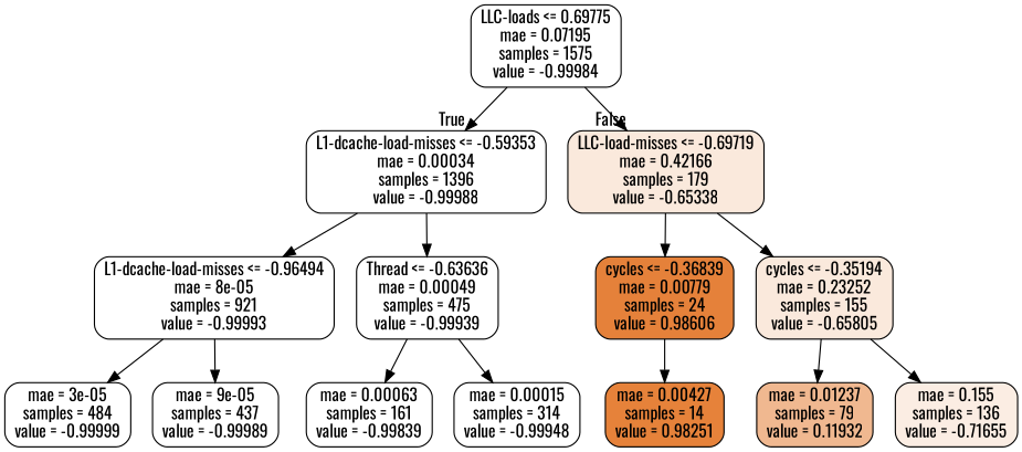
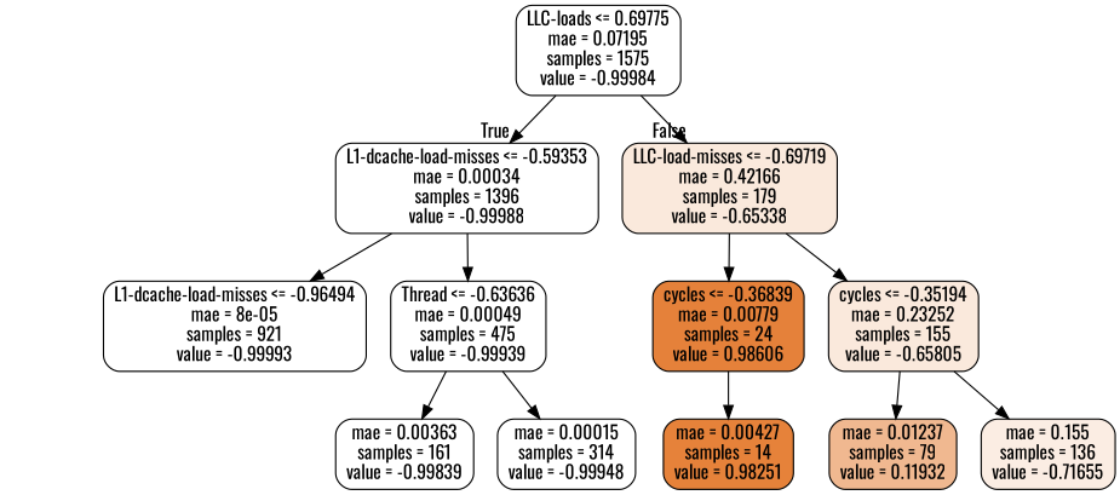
  digraph {
    fontname=Oswald
    node [color=black fillcolor="#e5813900" fontname=Oswald shape=box style="filled, rounded"]
    edge [fontname=Oswald]
    n1 [label="LLC-loads <= 0.69775\nmae = 0.07195\nsamples = 1575\nvalue = -0.99984"]
    n2 [label="L1-dcache-load-misses <= -0.59353\nmae = 0.00034\nsamples = 1396\nvalue = -0.99988"]
    n3 [fillcolor="#e581392c" label="LLC-load-misses <= -0.69719\nmae = 0.42166\nsamples = 179\nvalue = -0.65338"]
    n4 [label="L1-dcache-load-misses <= -0.96494\nmae = 8e-05\nsamples = 921\nvalue = -0.99993"]
    n5 [label="Thread <= -0.63636\nmae = 0.00049\nsamples = 475\nvalue = -0.99939"]
    n6 [fillcolor="#e58139fe" label="cycles <= -0.36839\nmae = 0.00779\nsamples = 24\nvalue = 0.98606"]
    n7 [fillcolor="#e581392c" label="cycles <= -0.35194\nmae = 0.23252\nsamples = 155\nvalue = -0.65805"]
-   n8 [label="mae = 3e-05\nsamples = 484\nvalue = -0.99999"]
-   n9 [label="mae = 9e-05\nsamples = 437\nvalue = -0.99989"]
-   n10 [label="mae = 0.00063\nsamples = 161\nvalue = -0.99839"]
+   n10 [label="mae = 0.00363\nsamples = 161\nvalue = -0.99839"]
    n11 [label="mae = 0.00015\nsamples = 314\nvalue = -0.99948"]
    n12 [fillcolor="#e58139fd" label="mae = 0.00427\nsamples = 14\nvalue = 0.98251"]
    n13 [fillcolor="#e581398f" label="mae = 0.01237\nsamples = 79\nvalue = 0.11932"]
    n14 [fillcolor="#e5813924" label="mae = 0.155\nsamples = 136\nvalue = -0.71655"]
    n1 -> n2 [headlabel=True labelangle=45 labeldistance=2.5]
    n1 -> n3 [headlabel=False labelangle=-45 labeldistance=2.5]
    n2 -> n4
    n2 -> n5
    n3 -> n6
    n3 -> n7
-   n4 -> n8
-   n4 -> n9
    n5 -> n10
    n5 -> n11
    n6 -> n12
    n7 -> n13
    n7 -> n14
  }
